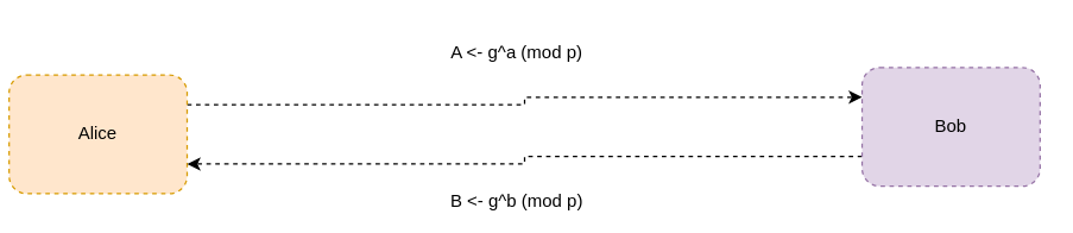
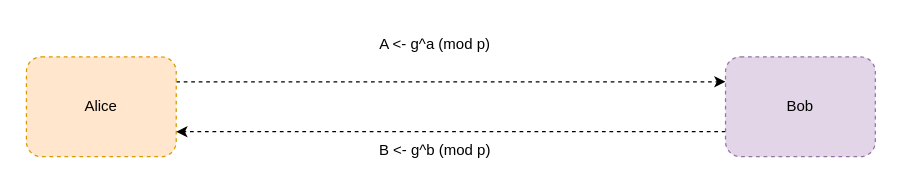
  <mxCell id="0" />
  <mxCell id="1" parent="0" />
  <mxCell id="2" style="edgeStyle=orthogonalEdgeStyle;rounded=0;orthogonalLoop=1;jettySize=auto;html=1;exitX=1;exitY=0.25;exitDx=0;exitDy=0;entryX=0;entryY=0.25;entryDx=0;entryDy=0;dashed=1;" edge="1" parent="1" source="3" target="5"><mxGeometry relative="1" as="geometry" /></mxCell>
- <mxCell id="3" value="Alice" style="rounded=1;whiteSpace=wrap;html=1;dashed=1;fillColor=#ffe6cc;strokeColor=#d79b00;" vertex="1" parent="1"><mxGeometry x="5" y="50" width="120" height="80" as="geometry" /></mxCell>
+ <mxCell id="3" value="Alice" style="rounded=1;whiteSpace=wrap;html=1;dashed=1;fillColor=#ffe6cc;strokeColor=#d79b00;" vertex="1" parent="1"><mxGeometry x="20" y="45" width="120" height="80" as="geometry" /></mxCell>
  <mxCell id="4" style="edgeStyle=orthogonalEdgeStyle;rounded=0;orthogonalLoop=1;jettySize=auto;html=1;exitX=0;exitY=0.75;exitDx=0;exitDy=0;entryX=1;entryY=0.75;entryDx=0;entryDy=0;dashed=1;" edge="1" parent="1" source="5" target="3"><mxGeometry relative="1" as="geometry" /></mxCell>
  <mxCell id="5" value="Bob" style="rounded=1;whiteSpace=wrap;html=1;dashed=1;fillColor=#e1d5e7;strokeColor=#9673a6;" vertex="1" parent="1"><mxGeometry x="580" y="45" width="120" height="80" as="geometry" /></mxCell>
  <mxCell id="6" value="A &amp;lt;- g^a (mod p)" style="text;html=1;align=center;verticalAlign=middle;whiteSpace=wrap;rounded=0;" vertex="1" parent="1"><mxGeometry x="300" y="20" width="95" height="30" as="geometry" /></mxCell>
- <mxCell id="7" value="B &amp;lt;- g^b (mod p)" style="text;html=1;align=center;verticalAlign=middle;whiteSpace=wrap;rounded=0;" vertex="1" parent="1"><mxGeometry x="300" y="120" width="95" height="30" as="geometry" /></mxCell>
+ <mxCell id="7" value="B &amp;lt;- g^b (mod p)" style="text;html=1;align=center;verticalAlign=middle;whiteSpace=wrap;rounded=0;" vertex="1" parent="1"><mxGeometry x="300" y="105" width="95" height="30" as="geometry" /></mxCell>
